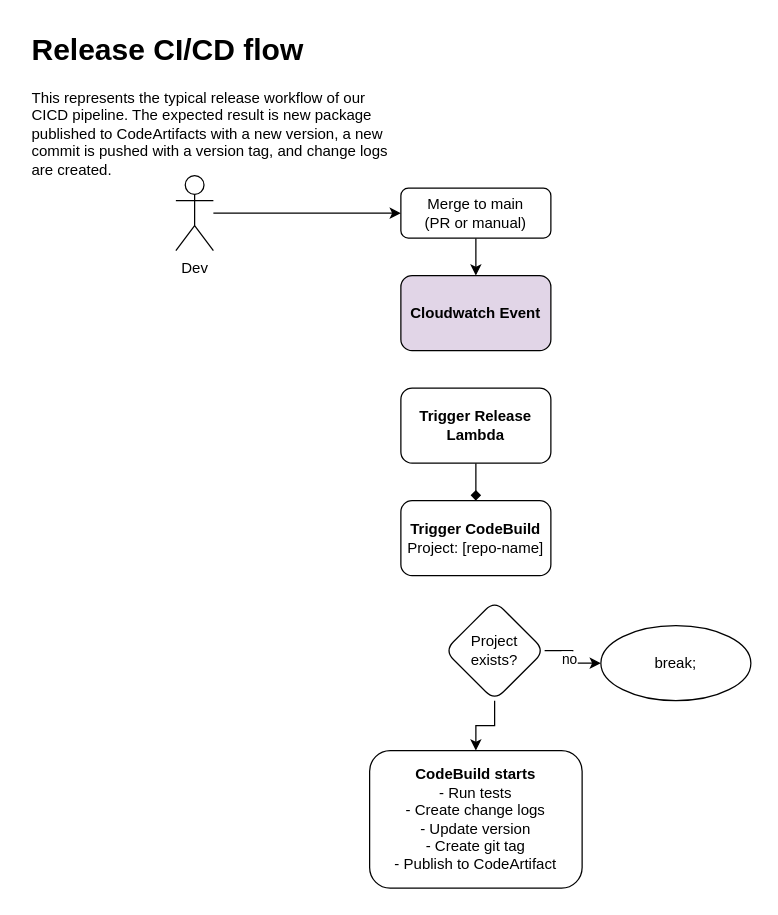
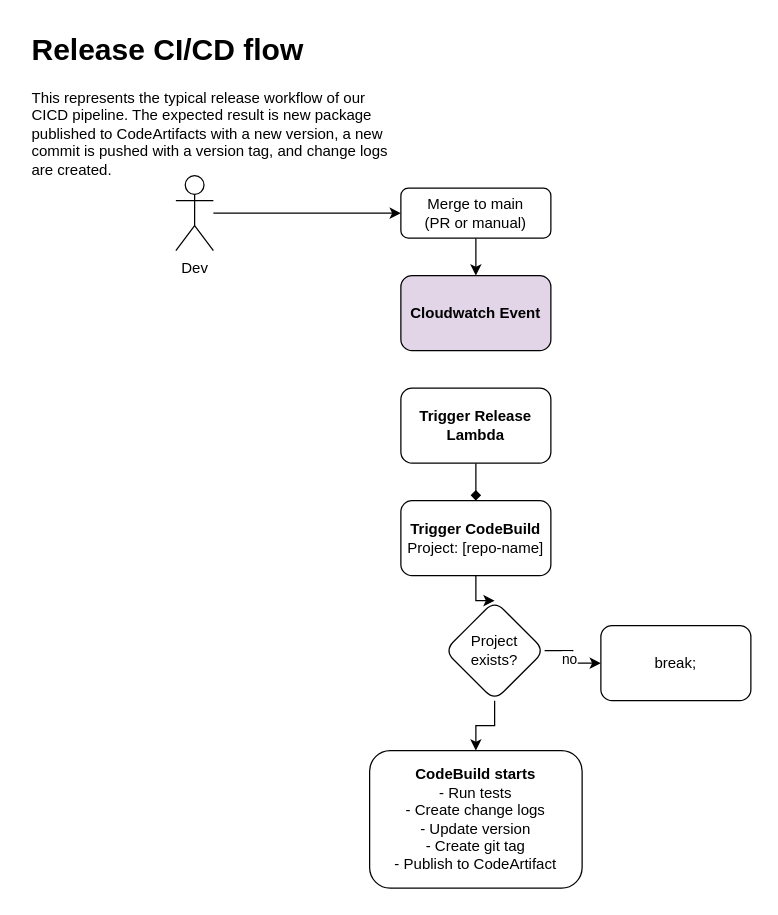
  <mxCell id="0" />
  <mxCell id="1" parent="0" />
  <mxCell id="2" value="" style="edgeStyle=orthogonalEdgeStyle;rounded=0;orthogonalLoop=1;jettySize=auto;html=1;" edge="1" parent="1" source="3" target="7"><mxGeometry relative="1" as="geometry" /></mxCell>
  <mxCell id="3" value="Merge to main&lt;br&gt;(PR or manual)" style="rounded=1;whiteSpace=wrap;html=1;fontSize=12;glass=0;strokeWidth=1;shadow=0;" parent="1" vertex="1"><mxGeometry x="320" y="150" width="120" height="40" as="geometry" /></mxCell>
  <mxCell id="4" style="edgeStyle=orthogonalEdgeStyle;rounded=0;orthogonalLoop=1;jettySize=auto;html=1;entryX=0;entryY=0.5;entryDx=0;entryDy=0;" parent="1" source="5" target="3" edge="1"><mxGeometry relative="1" as="geometry" /></mxCell>
  <mxCell id="5" value="Dev" style="shape=umlActor;verticalLabelPosition=bottom;verticalAlign=top;html=1;outlineConnect=0;" parent="1" vertex="1"><mxGeometry x="140" y="140" width="30" height="60" as="geometry" /></mxCell>
  <mxCell id="6" value="&lt;h1&gt;Release CI/CD flow&lt;/h1&gt;&lt;p&gt;This represents the typical release workflow of our CICD pipeline. The expected result is new package published to CodeArtifacts with a new version, a new commit is pushed with a version tag, and change logs are created.&amp;nbsp;&lt;/p&gt;&lt;p&gt;&lt;br&gt;&lt;/p&gt;" style="text;html=1;strokeColor=none;fillColor=none;spacing=5;spacingTop=-20;whiteSpace=wrap;overflow=hidden;rounded=0;" parent="1" vertex="1"><mxGeometry x="20" y="20" width="300" height="130" as="geometry" /></mxCell>
  <mxCell id="7" value="Cloudwatch Event" style="whiteSpace=wrap;html=1;rounded=1;glass=0;strokeWidth=1;shadow=0;fontStyle=1;fillColor=#e1d5e7;" vertex="1" parent="1"><mxGeometry x="320" y="220" width="120" height="60" as="geometry" /></mxCell>
  <mxCell id="8" value="" style="edgeStyle=orthogonalEdgeStyle;rounded=0;orthogonalLoop=1;jettySize=auto;html=1;endArrow=diamond;" edge="1" parent="1" source="9" target="11"><mxGeometry relative="1" as="geometry" /></mxCell>
  <mxCell id="9" value="&lt;b&gt;Trigger Release Lambda&lt;/b&gt;" style="whiteSpace=wrap;html=1;rounded=1;glass=0;strokeWidth=1;shadow=0;" vertex="1" parent="1"><mxGeometry x="320" y="310" width="120" height="60" as="geometry" /></mxCell>
+ <mxCell id="10" value="" style="edgeStyle=orthogonalEdgeStyle;rounded=0;orthogonalLoop=1;jettySize=auto;html=1;" edge="1" parent="1" source="11" target="15"><mxGeometry relative="1" as="geometry" /></mxCell>
  <mxCell id="11" value="&lt;b&gt;Trigger CodeBuild&lt;/b&gt; Project: [repo-name]" style="whiteSpace=wrap;html=1;rounded=1;glass=0;strokeWidth=1;shadow=0;" vertex="1" parent="1"><mxGeometry x="320" y="400" width="120" height="60" as="geometry" /></mxCell>
  <mxCell id="12" value="" style="edgeStyle=orthogonalEdgeStyle;rounded=0;orthogonalLoop=1;jettySize=auto;html=1;" edge="1" parent="1" source="15" target="16"><mxGeometry relative="1" as="geometry" /></mxCell>
  <mxCell id="13" value="no" style="edgeLabel;html=1;align=center;verticalAlign=middle;resizable=0;points=[];" vertex="1" connectable="0" parent="12"><mxGeometry x="0.033" y="-3" relative="1" as="geometry"><mxPoint y="1" as="offset" /></mxGeometry></mxCell>
  <mxCell id="14" value="" style="edgeStyle=orthogonalEdgeStyle;rounded=0;orthogonalLoop=1;jettySize=auto;html=1;" edge="1" parent="1" source="15" target="17"><mxGeometry relative="1" as="geometry" /></mxCell>
  <mxCell id="15" value="Project exists?" style="rhombus;whiteSpace=wrap;html=1;rounded=1;glass=0;strokeWidth=1;shadow=0;" vertex="1" parent="1"><mxGeometry x="355" y="480" width="80" height="80" as="geometry" /></mxCell>
- <mxCell id="16" value="break;" style="ellipse;whiteSpace=wrap;html=1;glass=0;strokeWidth=1;shadow=0;" vertex="1" parent="1"><mxGeometry x="480" y="500" width="120" height="60" as="geometry" /></mxCell>
+ <mxCell id="16" value="break;" style="whiteSpace=wrap;html=1;rounded=1;glass=0;strokeWidth=1;shadow=0;" vertex="1" parent="1"><mxGeometry x="480" y="500" width="120" height="60" as="geometry" /></mxCell>
  <mxCell id="17" value="&lt;b&gt;CodeBuild starts&lt;/b&gt;&lt;br&gt;- Run tests&lt;br&gt;- Create change logs&lt;br&gt;- Update version&lt;br&gt;- Create git tag&lt;br&gt;- Publish to CodeArtifact" style="whiteSpace=wrap;html=1;rounded=1;glass=0;strokeWidth=1;shadow=0;" vertex="1" parent="1"><mxGeometry x="295" y="600" width="170" height="110" as="geometry" /></mxCell>
